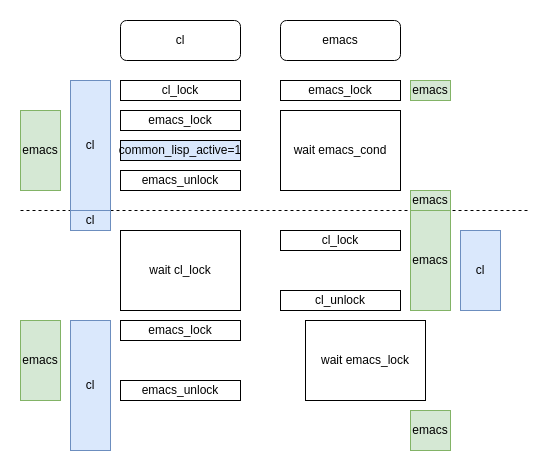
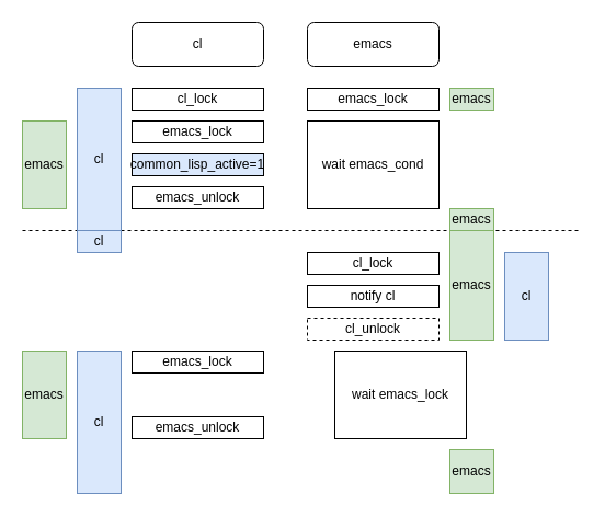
  <mxCell id="0" />
  <mxCell id="1" parent="0" />
  <mxCell id="2" value="wait emacs_cond" style="rounded=0;whiteSpace=wrap;html=1;" vertex="1" parent="1"><mxGeometry x="280" y="110" width="120" height="80" as="geometry" /></mxCell>
  <mxCell id="3" value="emacs" style="rounded=1;whiteSpace=wrap;html=1;" parent="1" vertex="1"><mxGeometry x="280" y="20" width="120" height="40" as="geometry" /></mxCell>
  <mxCell id="4" value="cl" style="rounded=1;whiteSpace=wrap;html=1;" parent="1" vertex="1"><mxGeometry x="120" y="20" width="120" height="40" as="geometry" /></mxCell>
+ <mxCell id="5" value="notify cl" style="rounded=0;whiteSpace=wrap;html=1;" parent="1" vertex="1"><mxGeometry x="280" y="260" width="120" height="20" as="geometry" /></mxCell>
  <mxCell id="6" value="cl_lock" style="rounded=0;whiteSpace=wrap;html=1;" parent="1" vertex="1"><mxGeometry x="120" y="80" width="120" height="20" as="geometry" /></mxCell>
- <mxCell id="7" value="wait cl_lock" style="rounded=0;whiteSpace=wrap;html=1;" parent="1" vertex="1"><mxGeometry x="120" y="230" width="120" height="80" as="geometry" /></mxCell>
- <mxCell id="8" value="cl_unlock" style="rounded=0;whiteSpace=wrap;html=1;" parent="1" vertex="1"><mxGeometry x="280" y="290" width="120" height="20" as="geometry" /></mxCell>
+ <mxCell id="8" value="cl_unlock" style="rounded=0;whiteSpace=wrap;html=1;dashed=1;" parent="1" vertex="1"><mxGeometry x="280" y="290" width="120" height="20" as="geometry" /></mxCell>
  <mxCell id="9" value="emacs_lock" style="rounded=0;whiteSpace=wrap;html=1;" parent="1" vertex="1"><mxGeometry x="120" y="320" width="120" height="20" as="geometry" /></mxCell>
  <mxCell id="10" value="wait emacs_lock" style="rounded=0;whiteSpace=wrap;html=1;" parent="1" vertex="1"><mxGeometry x="305" y="320" width="120" height="80" as="geometry" /></mxCell>
  <mxCell id="11" value="emacs_unlock" style="rounded=0;whiteSpace=wrap;html=1;" parent="1" vertex="1"><mxGeometry x="120" y="380" width="120" height="20" as="geometry" /></mxCell>
  <mxCell id="12" value="cl" style="rounded=0;whiteSpace=wrap;html=1;fillColor=#dae8fc;strokeColor=#6c8ebf;" vertex="1" parent="1"><mxGeometry x="70" y="320" width="40" height="130" as="geometry" /></mxCell>
  <mxCell id="13" value="common_lisp_active=1" style="rounded=0;whiteSpace=wrap;html=1;fillColor=#dae8fc;" vertex="1" parent="1"><mxGeometry x="120" y="140" width="120" height="20" as="geometry" /></mxCell>
  <mxCell id="14" value="cl" style="rounded=0;whiteSpace=wrap;html=1;fillColor=#dae8fc;strokeColor=#6c8ebf;" vertex="1" parent="1"><mxGeometry x="70" y="80" width="40" height="130" as="geometry" /></mxCell>
  <mxCell id="15" value="cl" style="rounded=0;whiteSpace=wrap;html=1;fillColor=#dae8fc;strokeColor=#6c8ebf;" vertex="1" parent="1"><mxGeometry x="460" y="230" width="40" height="80" as="geometry" /></mxCell>
  <mxCell id="16" value="emacs_lock" style="rounded=0;whiteSpace=wrap;html=1;" vertex="1" parent="1"><mxGeometry x="280" y="80" width="120" height="20" as="geometry" /></mxCell>
  <mxCell id="17" value="emacs" style="rounded=0;whiteSpace=wrap;html=1;fillColor=#d5e8d4;strokeColor=#82b366;" vertex="1" parent="1"><mxGeometry x="410" y="210" width="40" height="100" as="geometry" /></mxCell>
  <mxCell id="18" value="emacs" style="rounded=0;whiteSpace=wrap;html=1;fillColor=#d5e8d4;strokeColor=#82b366;" vertex="1" parent="1"><mxGeometry x="20" y="320" width="40" height="80" as="geometry" /></mxCell>
  <mxCell id="19" value="emacs" style="rounded=0;whiteSpace=wrap;html=1;fillColor=#d5e8d4;strokeColor=#82b366;" vertex="1" parent="1"><mxGeometry x="410" y="410" width="40" height="40" as="geometry" /></mxCell>
  <mxCell id="20" value="emacs" style="rounded=0;whiteSpace=wrap;html=1;fillColor=#d5e8d4;strokeColor=#82b366;" vertex="1" parent="1"><mxGeometry x="410" y="80" width="40" height="20" as="geometry" /></mxCell>
  <mxCell id="21" value="emacs_lock" style="rounded=0;whiteSpace=wrap;html=1;" vertex="1" parent="1"><mxGeometry x="120" y="110" width="120" height="20" as="geometry" /></mxCell>
  <mxCell id="22" value="emacs_unlock" style="rounded=0;whiteSpace=wrap;html=1;" vertex="1" parent="1"><mxGeometry x="120" y="170" width="120" height="20" as="geometry" /></mxCell>
  <mxCell id="23" value="emacs" style="rounded=0;whiteSpace=wrap;html=1;fillColor=#d5e8d4;strokeColor=#82b366;" vertex="1" parent="1"><mxGeometry x="20" y="110" width="40" height="80" as="geometry" /></mxCell>
  <mxCell id="24" value="" style="endArrow=none;dashed=1;html=1;" edge="1" parent="1"><mxGeometry width="50" height="50" relative="1" as="geometry"><mxPoint x="20" y="210" as="sourcePoint" /><mxPoint x="530" y="210" as="targetPoint" /></mxGeometry></mxCell>
  <mxCell id="25" value="emacs" style="rounded=0;whiteSpace=wrap;html=1;fillColor=#d5e8d4;strokeColor=#82b366;" vertex="1" parent="1"><mxGeometry x="410" y="190" width="40" height="20" as="geometry" /></mxCell>
  <mxCell id="26" value="cl" style="rounded=0;whiteSpace=wrap;html=1;fillColor=#dae8fc;strokeColor=#6c8ebf;" vertex="1" parent="1"><mxGeometry x="70" y="210" width="40" height="20" as="geometry" /></mxCell>
  <mxCell id="27" value="cl_lock" style="rounded=0;whiteSpace=wrap;html=1;" vertex="1" parent="1"><mxGeometry x="280" y="230" width="120" height="20" as="geometry" /></mxCell>
